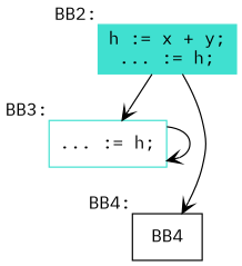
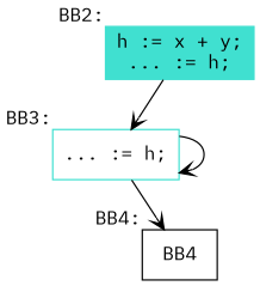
  digraph {
    fontname="IBM Plex Mono"
    node [color=Turquoise fontname="IBM Plex Mono" shape=box]
    edge [arrowhead=open fontname="IBM Plex Mono"]
    n1 [label="h := x + y;\n... := h;\n" style=filled xlabel="BB2:"]
    n2 [label="... := h;\n" xlabel="BB3:"]
    BB4 [xlabel="BB4:" color=""]
    n1 -> n2
    n2 -> n2
-   n1 -> BB4
+   n2 -> BB4
  }
